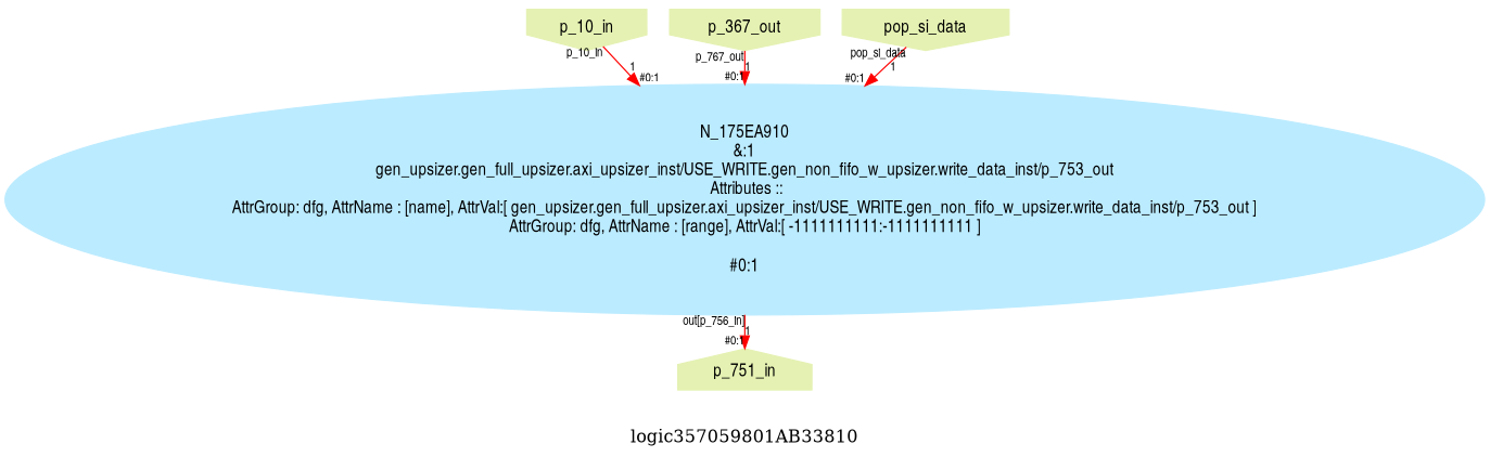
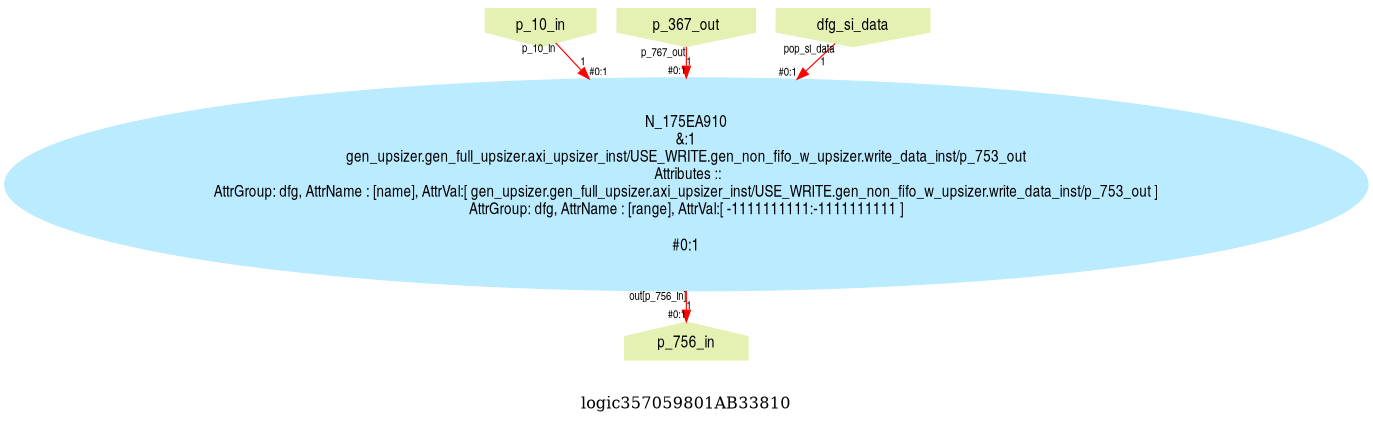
  digraph {
    label=logic357059801AB33810
    ranksep=0.1
    splines=true
    node [color="#e4f1b2" fontname=helveticanarrow shape=invhouse style=filled]
    edge [color="#ff0000" fontname=helveticanarrow fontsize=10 headlabel="#0:1"]
    n1 [label=p_10_in]
    n2 [label=p_367_out]
-   n3 [label=pop_si_data]
-   n4 [label=p_751_in shape=house]
+   n3 [label=dfg_si_data]
+   n4 [label=p_756_in shape=house]
    n5 [color="#bbebff" label="N_175EA910\n&:1\ngen_upsizer.gen_full_upsizer.axi_upsizer_inst/USE_WRITE.gen_non_fifo_w_upsizer.write_data_inst/p_753_out\n Attributes ::\nAttrGroup: dfg, AttrName : [name], AttrVal:[ gen_upsizer.gen_full_upsizer.axi_upsizer_inst/USE_WRITE.gen_non_fifo_w_upsizer.write_data_inst/p_753_out ]\nAttrGroup: dfg, AttrName : [range], AttrVal:[ -1111111111:-1111111111 ]\n\n#0:1\n" shape=""]
    subgraph sub_1 {
      rank=source
      n1
      n2
      n3
    }
    subgraph sub_2 {
      rank=sink
      n4
    }
    n1 -> n5 [label=1 taillabel=p_10_in]
    n2 -> n5 [label=1 taillabel=p_767_out]
    n3 -> n5 [label=1 taillabel=pop_si_data]
    n5 -> n4 [label=1 taillabel="out[p_756_in]"]
  }
